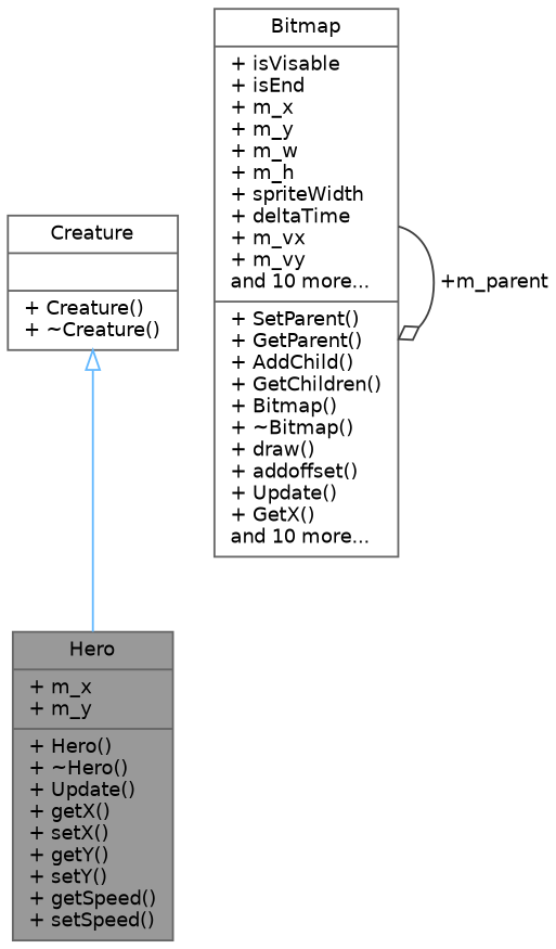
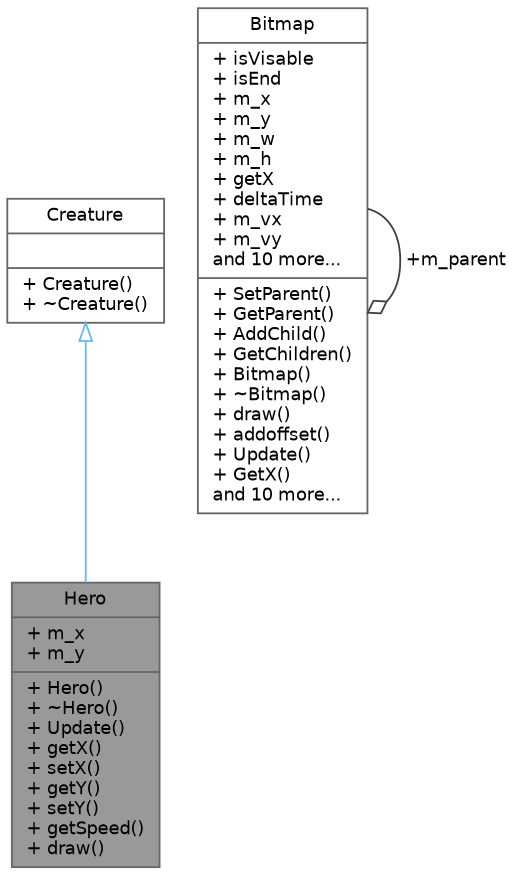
  digraph {
    node [color=gray40 fillcolor=white fontname=Helvetica fontsize=10 shape=record style=filled]
    edge [fontname=Helvetica fontsize=10 labelfontname=Helvetica labelfontsize=10 style=solid]
-   n1 [fillcolor=grey60 fontcolor=black height=0.2 label="{Hero\n|+ m_x\l+ m_y\l|+ Hero()\l+ ~Hero()\l+ Update()\l+ getX()\l+ setX()\l+ getY()\l+ setY()\l+ getSpeed()\l+ setSpeed()\l}" width=0.4]
+   n1 [fillcolor=grey60 fontcolor=black height=0.2 label="{Hero\n|+ m_x\l+ m_y\l|+ Hero()\l+ ~Hero()\l+ Update()\l+ getX()\l+ setX()\l+ getY()\l+ setY()\l+ getSpeed()\l+ draw()\l}" width=0.4]
    n2 [height=0.2 label="{Creature\n||+ Creature()\l+ ~Creature()\l}" width=0.4]
-   n3 [height=0.2 label="{Bitmap\n|+ isVisable\l+ isEnd\l+ m_x\l+ m_y\l+ m_w\l+ m_h\l+ spriteWidth\l+ deltaTime\l+ m_vx\l+ m_vy\land 10 more...\l|+ SetParent()\l+ GetParent()\l+ AddChild()\l+ GetChildren()\l+ Bitmap()\l+ ~Bitmap()\l+ draw()\l+ addoffset()\l+ Update()\l+ GetX()\land 10 more...\l}" width=0.4]
+   n3 [height=0.2 label="{Bitmap\n|+ isVisable\l+ isEnd\l+ m_x\l+ m_y\l+ m_w\l+ m_h\l+ getX\l+ deltaTime\l+ m_vx\l+ m_vy\land 10 more...\l|+ SetParent()\l+ GetParent()\l+ AddChild()\l+ GetChildren()\l+ Bitmap()\l+ ~Bitmap()\l+ draw()\l+ addoffset()\l+ Update()\l+ GetX()\land 10 more...\l}" width=0.4]
    n2 -> n1 [arrowtail=onormal color=steelblue1 dir=back]
    n3 -> n3 [arrowhead=odiamond color=grey25 label=" +m_parent"]
  }
